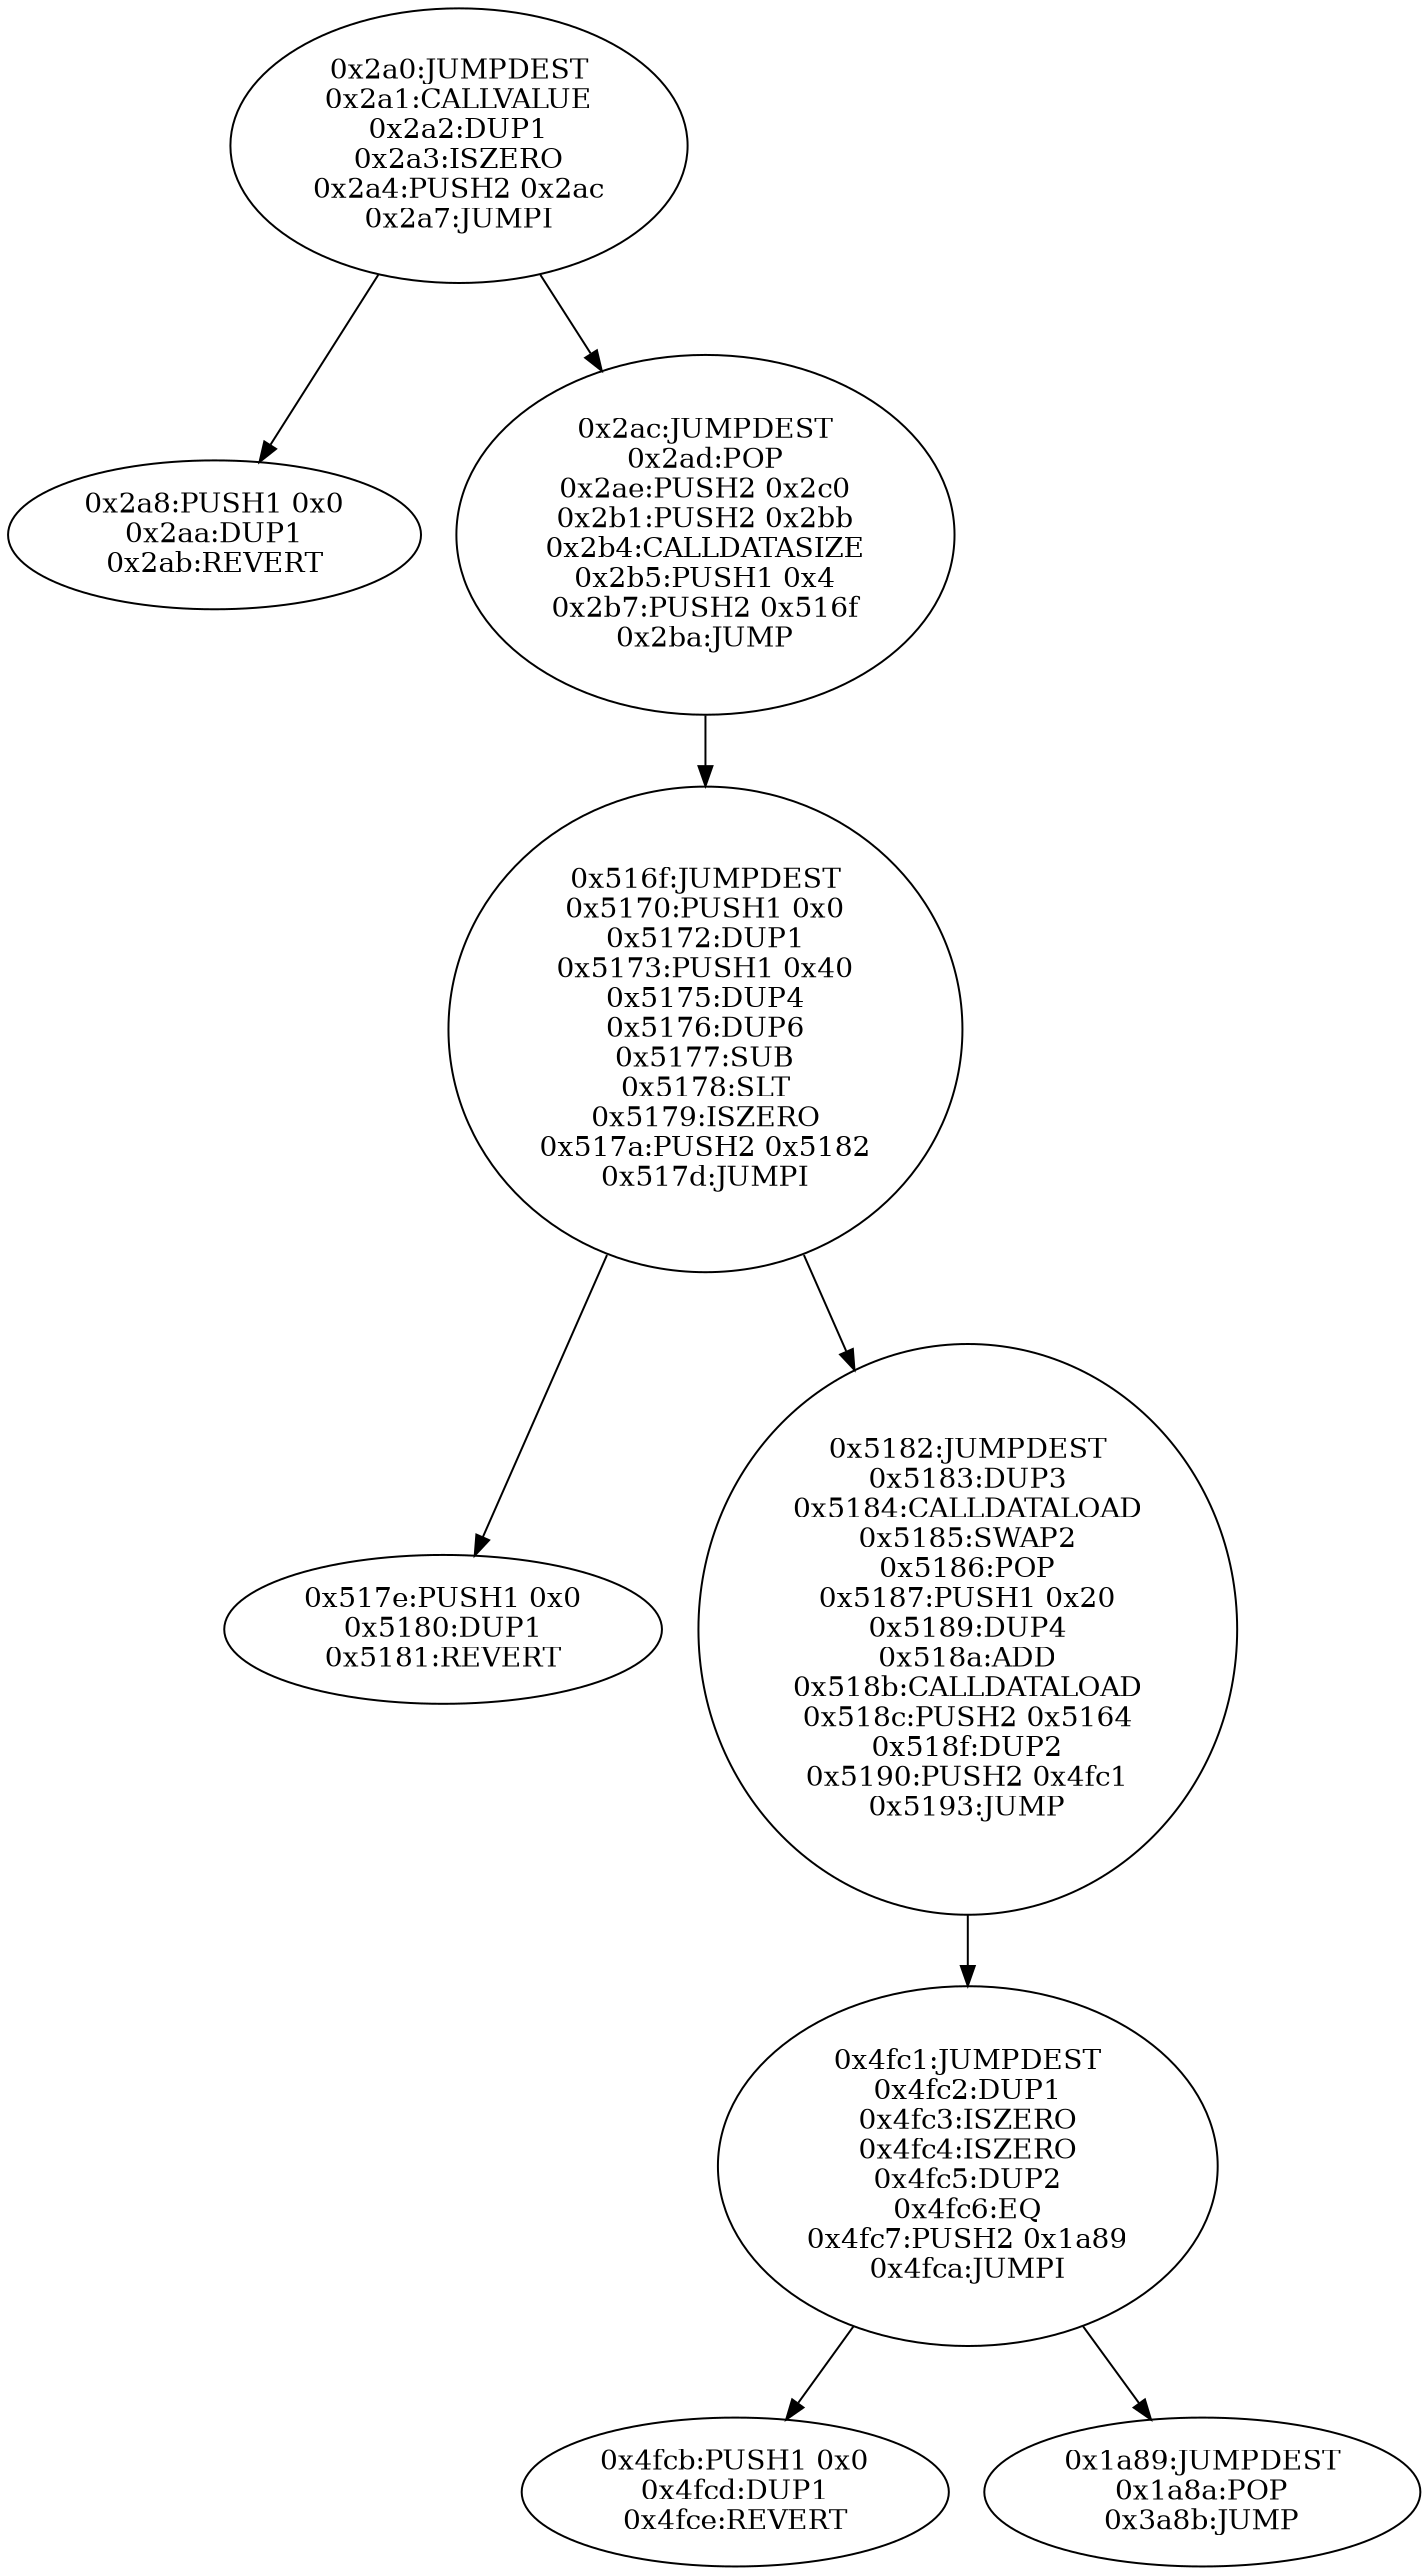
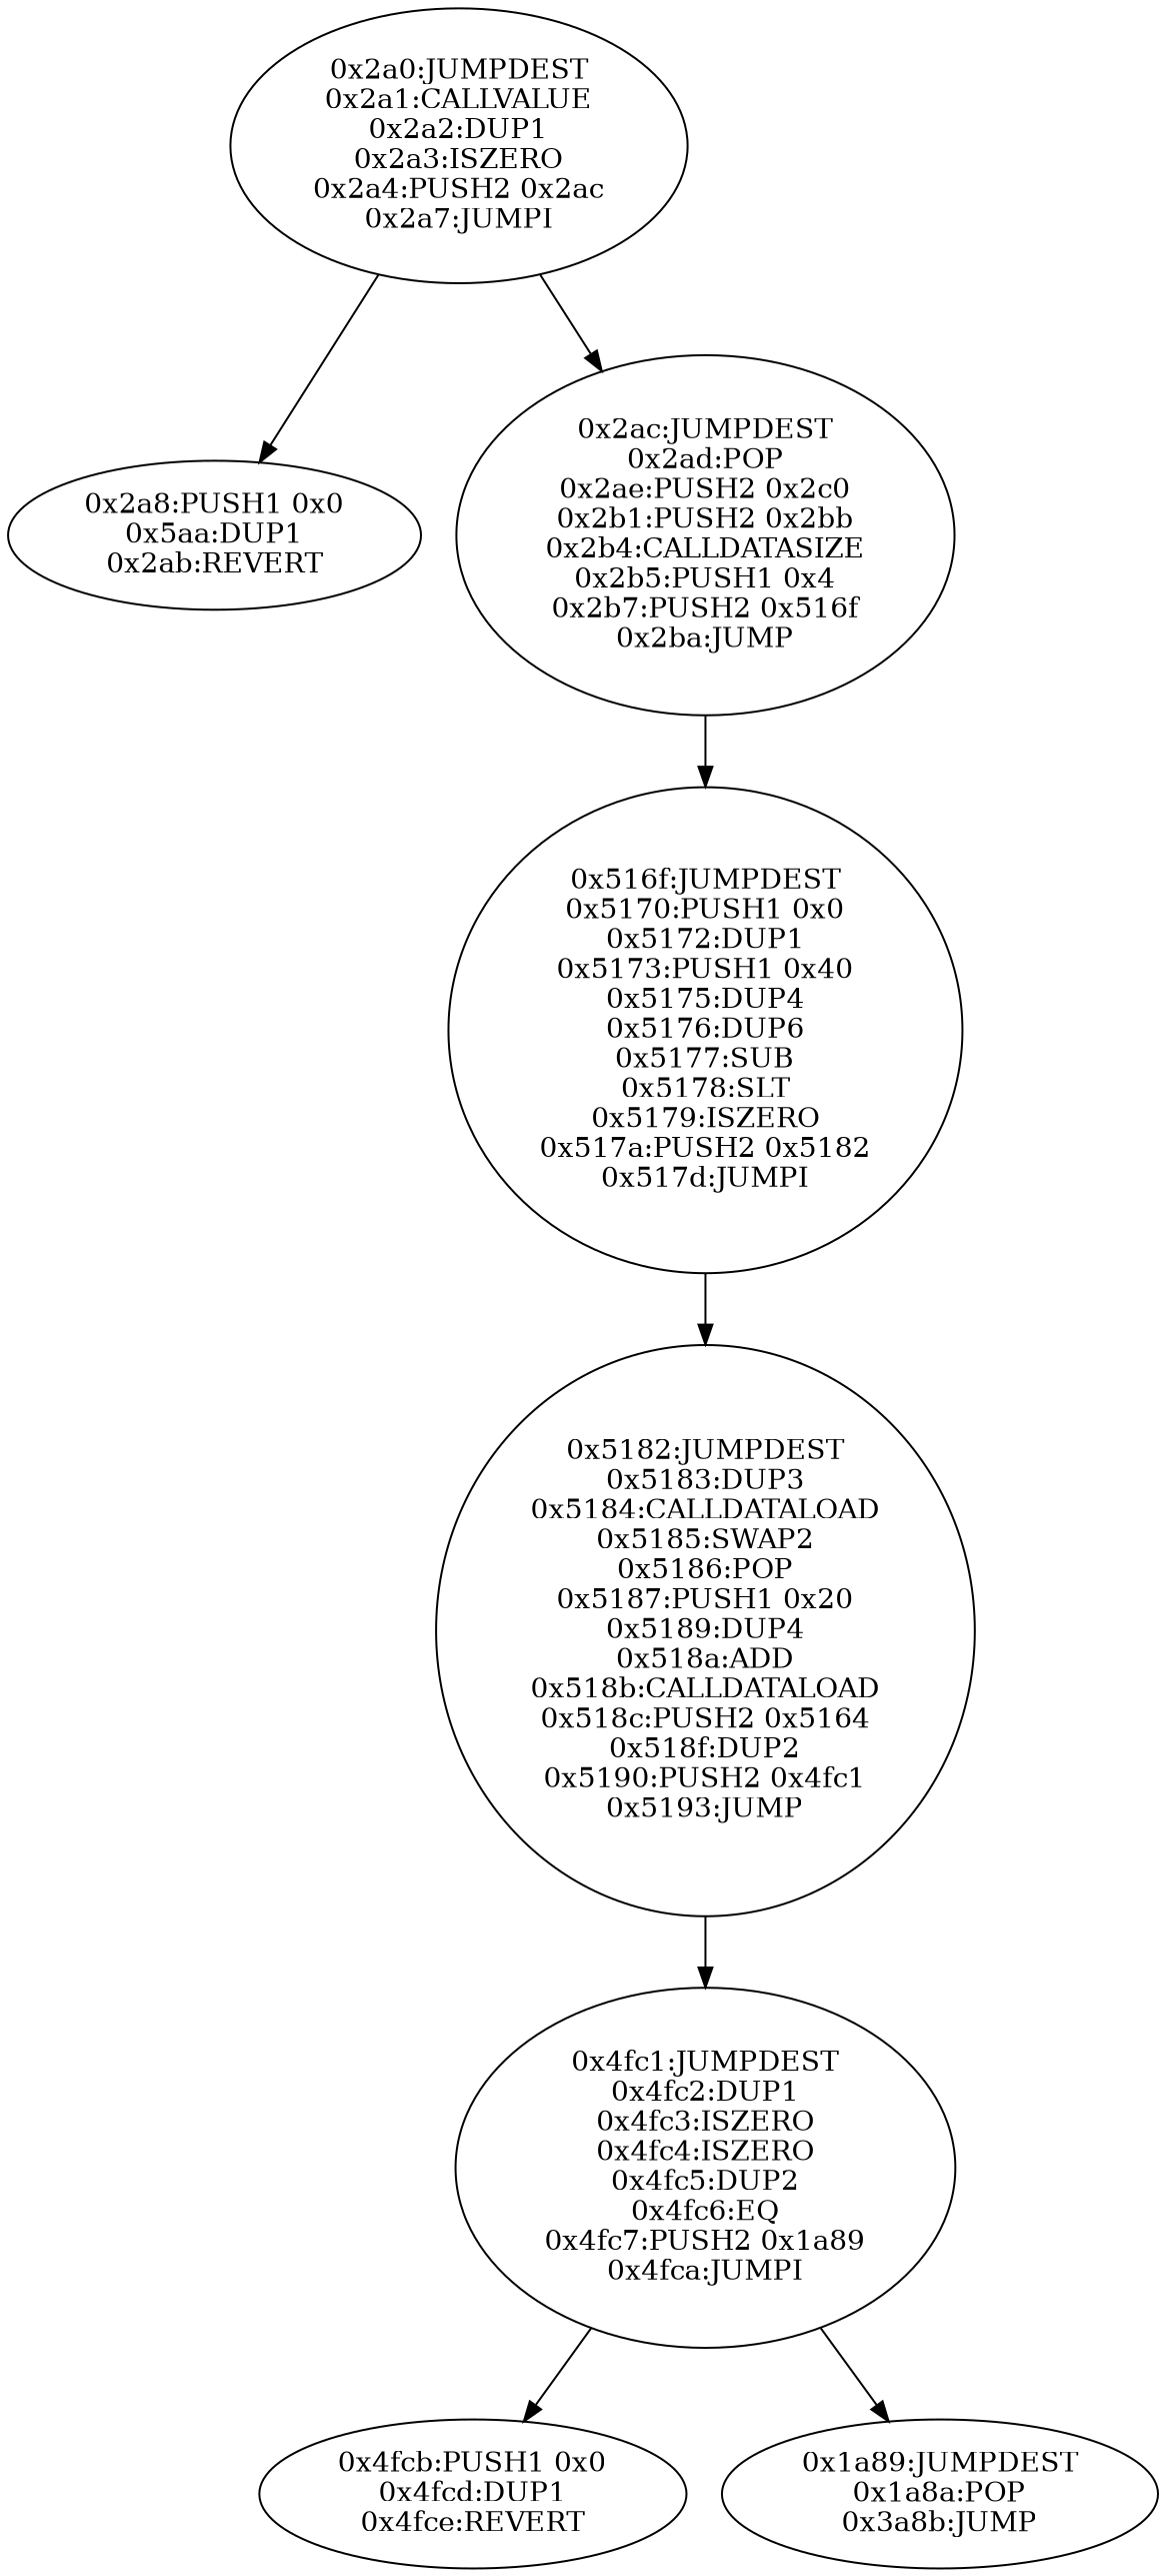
  digraph {
    n1 [label="0x2a0:JUMPDEST\n0x2a1:CALLVALUE\n0x2a2:DUP1\n0x2a3:ISZERO\n0x2a4:PUSH2 0x2ac\n0x2a7:JUMPI"]
-   n2 [label="0x2a8:PUSH1 0x0\n0x2aa:DUP1\n0x2ab:REVERT"]
+   n2 [label="0x2a8:PUSH1 0x0\n0x5aa:DUP1\n0x2ab:REVERT"]
    n3 [label="0x2ac:JUMPDEST\n0x2ad:POP\n0x2ae:PUSH2 0x2c0\n0x2b1:PUSH2 0x2bb\n0x2b4:CALLDATASIZE\n0x2b5:PUSH1 0x4\n0x2b7:PUSH2 0x516f\n0x2ba:JUMP"]
    n4 [label="0x516f:JUMPDEST\n0x5170:PUSH1 0x0\n0x5172:DUP1\n0x5173:PUSH1 0x40\n0x5175:DUP4\n0x5176:DUP6\n0x5177:SUB\n0x5178:SLT\n0x5179:ISZERO\n0x517a:PUSH2 0x5182\n0x517d:JUMPI"]
-   n5 [label="0x517e:PUSH1 0x0\n0x5180:DUP1\n0x5181:REVERT"]
    n6 [label="0x5182:JUMPDEST\n0x5183:DUP3\n0x5184:CALLDATALOAD\n0x5185:SWAP2\n0x5186:POP\n0x5187:PUSH1 0x20\n0x5189:DUP4\n0x518a:ADD\n0x518b:CALLDATALOAD\n0x518c:PUSH2 0x5164\n0x518f:DUP2\n0x5190:PUSH2 0x4fc1\n0x5193:JUMP"]
    n7 [label="0x4fc1:JUMPDEST\n0x4fc2:DUP1\n0x4fc3:ISZERO\n0x4fc4:ISZERO\n0x4fc5:DUP2\n0x4fc6:EQ\n0x4fc7:PUSH2 0x1a89\n0x4fca:JUMPI"]
    n8 [label="0x4fcb:PUSH1 0x0\n0x4fcd:DUP1\n0x4fce:REVERT"]
    n9 [label="0x1a89:JUMPDEST\n0x1a8a:POP\n0x3a8b:JUMP"]
    n1 -> n2
    n1 -> n3
    n3 -> n4
-   n4 -> n5
    n4 -> n6
    n6 -> n7
    n7 -> n8
    n7 -> n9
  }
